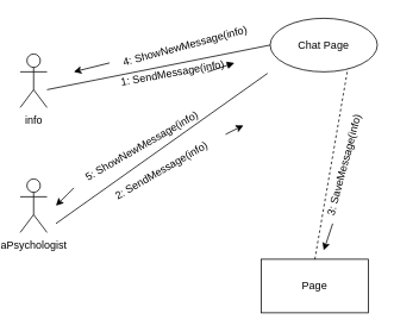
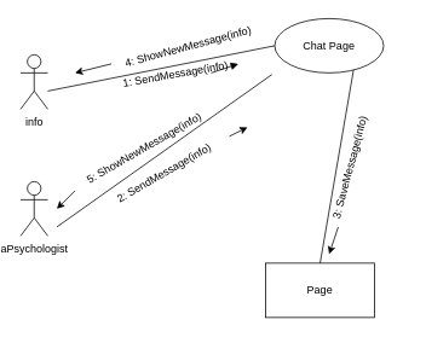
  <mxCell id="0" />
  <mxCell id="1" parent="0" />
  <mxCell id="2" value="aPsychologist&lt;br&gt;&lt;br&gt;" style="shape=umlActor;verticalLabelPosition=bottom;labelBackgroundColor=#ffffff;verticalAlign=top;html=1;outlineConnect=0;" vertex="1" parent="1"><mxGeometry x="20" y="200" width="30" height="60" as="geometry" /></mxCell>
  <mxCell id="3" value="info" style="shape=umlActor;verticalLabelPosition=bottom;labelBackgroundColor=#ffffff;verticalAlign=top;html=1;outlineConnect=0;" vertex="1" parent="1"><mxGeometry x="20" y="60" width="30" height="60" as="geometry" /></mxCell>
  <mxCell id="4" value="" style="endArrow=none;html=1;entryX=0;entryY=0.5;entryDx=0;entryDy=0;" edge="1" parent="1" target="5"><mxGeometry width="50" height="50" relative="1" as="geometry"><mxPoint x="50" y="100" as="sourcePoint" /><mxPoint x="280" y="49.5" as="targetPoint" /></mxGeometry></mxCell>
  <mxCell id="5" value="Chat Page" style="ellipse;whiteSpace=wrap;html=1;" vertex="1" parent="1"><mxGeometry x="300" y="20" width="120" height="60" as="geometry" /></mxCell>
  <mxCell id="6" value="Page" style="rounded=0;whiteSpace=wrap;html=1;" vertex="1" parent="1"><mxGeometry x="290" y="290" width="120" height="60" as="geometry" /></mxCell>
  <mxCell id="7" value="" style="endArrow=none;html=1;entryX=-0.025;entryY=1.029;entryDx=0;entryDy=0;entryPerimeter=0;" edge="1" parent="1" target="5"><mxGeometry width="50" height="50" relative="1" as="geometry"><mxPoint x="60" y="250" as="sourcePoint" /><mxPoint x="50" y="310" as="targetPoint" /></mxGeometry></mxCell>
  <mxCell id="8" value="" style="endArrow=block;endFill=1;endSize=6;html=1;" edge="1" parent="1"><mxGeometry width="100" relative="1" as="geometry"><mxPoint x="230" y="80" as="sourcePoint" /><mxPoint x="260" y="70" as="targetPoint" /></mxGeometry></mxCell>
  <mxCell id="9" value="1: SendMessage(info)" style="text;html=1;rotation=-10;" vertex="1" parent="1"><mxGeometry x="130" y="70" width="100" height="20" as="geometry" /></mxCell>
- <mxCell id="10" value="" style="endArrow=none;html=1;exitX=0.5;exitY=0;exitDx=0;exitDy=0;entryX=0.75;entryY=1;entryDx=0;entryDy=0;dashed=1;" edge="1" parent="1" source="6" target="5"><mxGeometry width="50" height="50" relative="1" as="geometry"><mxPoint x="380" y="200" as="sourcePoint" /><mxPoint x="430" y="150" as="targetPoint" /></mxGeometry></mxCell>
+ <mxCell id="10" value="" style="endArrow=none;html=1;exitX=0.5;exitY=0;exitDx=0;exitDy=0;entryX=0.75;entryY=1;entryDx=0;entryDy=0;" edge="1" parent="1" source="6" target="5"><mxGeometry width="50" height="50" relative="1" as="geometry"><mxPoint x="380" y="200" as="sourcePoint" /><mxPoint x="430" y="150" as="targetPoint" /></mxGeometry></mxCell>
  <mxCell id="11" value="&lt;span&gt;3: SaveMessage(info)&lt;/span&gt;&lt;br&gt;" style="text;html=1;resizable=0;points=[];autosize=1;align=left;verticalAlign=top;spacingTop=-4;rotation=-75;" vertex="1" parent="1"><mxGeometry x="315" y="174" width="130" height="10" as="geometry" /></mxCell>
  <mxCell id="12" value="&lt;span&gt;2: SendMessage(info)&lt;/span&gt;" style="text;html=1;resizable=0;points=[];autosize=1;align=left;verticalAlign=top;spacingTop=-4;rotation=-30;" vertex="1" parent="1"><mxGeometry x="115" y="179" width="130" height="10" as="geometry" /></mxCell>
  <mxCell id="13" value="" style="endArrow=classic;html=1;" edge="1" parent="1"><mxGeometry width="50" height="50" relative="1" as="geometry"><mxPoint x="250" y="150" as="sourcePoint" /><mxPoint x="270" y="140" as="targetPoint" /></mxGeometry></mxCell>
  <mxCell id="14" value="" style="endArrow=classic;html=1;" edge="1" parent="1"><mxGeometry width="50" height="50" relative="1" as="geometry"><mxPoint x="370" y="250" as="sourcePoint" /><mxPoint x="360" y="280" as="targetPoint" /><Array as="points"><mxPoint x="370" y="250" /></Array></mxGeometry></mxCell>
  <mxCell id="15" value="&lt;span&gt;4: ShowNewMessage(info)&lt;/span&gt;" style="text;html=1;resizable=0;points=[];autosize=1;align=left;verticalAlign=top;spacingTop=-4;rotation=-15;" vertex="1" parent="1"><mxGeometry x="130" y="40" width="160" height="10" as="geometry" /></mxCell>
  <mxCell id="16" value="" style="endArrow=classic;html=1;" edge="1" parent="1"><mxGeometry width="50" height="50" relative="1" as="geometry"><mxPoint x="90" y="80" as="sourcePoint" /><mxPoint x="90" y="80" as="targetPoint" /></mxGeometry></mxCell>
  <mxCell id="17" value="" style="endArrow=classic;html=1;" edge="1" parent="1"><mxGeometry width="50" height="50" relative="1" as="geometry"><mxPoint x="120" y="70" as="sourcePoint" /><mxPoint x="80" y="80" as="targetPoint" /></mxGeometry></mxCell>
  <mxCell id="18" value="&lt;span&gt;5: ShowNewMessage(info)&lt;/span&gt;" style="text;html=1;resizable=0;points=[];autosize=1;align=left;verticalAlign=top;spacingTop=-4;rotation=-30;" vertex="1" parent="1"><mxGeometry x="80" y="151" width="160" height="10" as="geometry" /></mxCell>
  <mxCell id="19" value="" style="endArrow=classic;html=1;" edge="1" parent="1"><mxGeometry width="50" height="50" relative="1" as="geometry"><mxPoint x="80" y="210" as="sourcePoint" /><mxPoint x="60" y="230" as="targetPoint" /></mxGeometry></mxCell>
